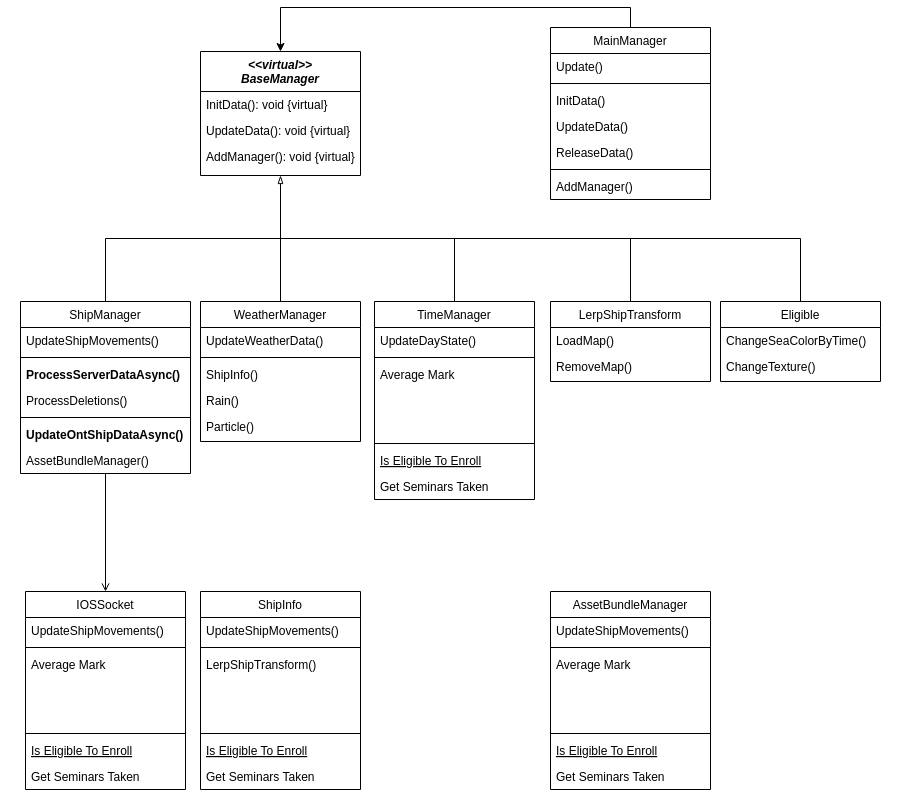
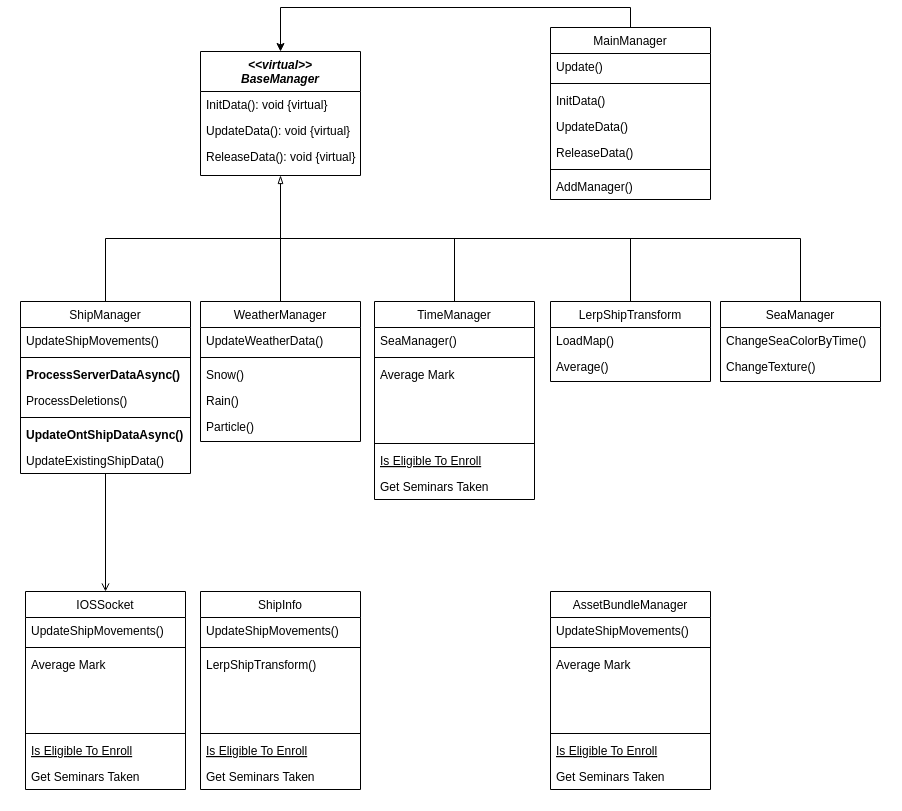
  <mxCell id="0" />
  <mxCell id="1" parent="0" />
  <mxCell id="2" style="edgeStyle=orthogonalEdgeStyle;rounded=0;orthogonalLoop=1;jettySize=auto;html=1;entryX=0.5;entryY=1;entryDx=0;entryDy=0;exitX=0.5;exitY=0;exitDx=0;exitDy=0;endArrow=blockThin;endFill=0;" edge="1" parent="1" source="4" target="25"><mxGeometry relative="1" as="geometry" /></mxCell>
  <mxCell id="3" style="edgeStyle=orthogonalEdgeStyle;rounded=0;orthogonalLoop=1;jettySize=auto;html=1;entryX=0.5;entryY=0;entryDx=0;entryDy=0;endArrow=open;" edge="1" parent="1" source="4" target="64"><mxGeometry relative="1" as="geometry" /></mxCell>
  <mxCell id="4" value="ShipManager" style="swimlane;fontStyle=0;align=center;verticalAlign=top;childLayout=stackLayout;horizontal=1;startSize=26;horizontalStack=0;resizeParent=1;resizeLast=0;collapsible=1;marginBottom=0;rounded=0;shadow=0;strokeWidth=1;" parent="1" vertex="1"><mxGeometry x="20" y="294" width="170" height="172" as="geometry"><mxRectangle x="130" y="380" width="160" height="26" as="alternateBounds" /></mxGeometry></mxCell>
  <mxCell id="5" value="UpdateShipMovements()" style="text;align=left;verticalAlign=top;spacingLeft=4;spacingRight=4;overflow=hidden;rotatable=0;points=[[0,0.5],[1,0.5]];portConstraint=eastwest;" parent="4" vertex="1"><mxGeometry y="26" width="170" height="26" as="geometry" /></mxCell>
  <mxCell id="6" value="" style="line;html=1;strokeWidth=1;align=left;verticalAlign=middle;spacingTop=-1;spacingLeft=3;spacingRight=3;rotatable=0;labelPosition=right;points=[];portConstraint=eastwest;" parent="4" vertex="1"><mxGeometry y="52" width="170" height="8" as="geometry" /></mxCell>
  <mxCell id="7" value="ProcessServerDataAsync()" style="text;align=left;verticalAlign=top;spacingLeft=4;spacingRight=4;overflow=hidden;rotatable=0;points=[[0,0.5],[1,0.5]];portConstraint=eastwest;rounded=0;shadow=0;html=0;fontStyle=1" parent="4" vertex="1"><mxGeometry y="60" width="170" height="26" as="geometry" /></mxCell>
  <mxCell id="8" value="ProcessDeletions()" style="text;align=left;verticalAlign=top;spacingLeft=4;spacingRight=4;overflow=hidden;rotatable=0;points=[[0,0.5],[1,0.5]];portConstraint=eastwest;rounded=0;shadow=0;html=0;" parent="4" vertex="1"><mxGeometry y="86" width="170" height="26" as="geometry" /></mxCell>
  <mxCell id="9" value="" style="line;html=1;strokeWidth=1;align=left;verticalAlign=middle;spacingTop=-1;spacingLeft=3;spacingRight=3;rotatable=0;labelPosition=right;points=[];portConstraint=eastwest;" parent="4" vertex="1"><mxGeometry y="112" width="170" height="8" as="geometry" /></mxCell>
  <mxCell id="10" value="UpdateOntShipDataAsync()" style="text;align=left;verticalAlign=top;spacingLeft=4;spacingRight=4;overflow=hidden;rotatable=0;points=[[0,0.5],[1,0.5]];portConstraint=eastwest;rounded=0;shadow=0;html=0;strokeColor=none;fontStyle=1" parent="4" vertex="1"><mxGeometry y="120" width="170" height="26" as="geometry" /></mxCell>
- <mxCell id="11" value="AssetBundleManager()" style="text;align=left;verticalAlign=top;spacingLeft=4;spacingRight=4;overflow=hidden;rotatable=0;points=[[0,0.5],[1,0.5]];portConstraint=eastwest;" parent="4" vertex="1"><mxGeometry y="146" width="170" height="26" as="geometry" /></mxCell>
+ <mxCell id="11" value="UpdateExistingShipData()" style="text;align=left;verticalAlign=top;spacingLeft=4;spacingRight=4;overflow=hidden;rotatable=0;points=[[0,0.5],[1,0.5]];portConstraint=eastwest;" parent="4" vertex="1"><mxGeometry y="146" width="170" height="26" as="geometry" /></mxCell>
  <mxCell id="12" value="ShipInfo" style="swimlane;fontStyle=0;align=center;verticalAlign=top;childLayout=stackLayout;horizontal=1;startSize=26;horizontalStack=0;resizeParent=1;resizeLast=0;collapsible=1;marginBottom=0;rounded=0;shadow=0;strokeWidth=1;" parent="1" vertex="1"><mxGeometry x="200" y="584" width="160" height="198" as="geometry"><mxRectangle x="370" y="600" width="160" height="26" as="alternateBounds" /></mxGeometry></mxCell>
  <mxCell id="13" value="UpdateShipMovements()" style="text;align=left;verticalAlign=top;spacingLeft=4;spacingRight=4;overflow=hidden;rotatable=0;points=[[0,0.5],[1,0.5]];portConstraint=eastwest;" parent="12" vertex="1"><mxGeometry y="26" width="160" height="26" as="geometry" /></mxCell>
  <mxCell id="14" value="" style="line;html=1;strokeWidth=1;align=left;verticalAlign=middle;spacingTop=-1;spacingLeft=3;spacingRight=3;rotatable=0;labelPosition=right;points=[];portConstraint=eastwest;" parent="12" vertex="1"><mxGeometry y="52" width="160" height="8" as="geometry" /></mxCell>
  <mxCell id="15" value="LerpShipTransform()" style="text;align=left;verticalAlign=top;spacingLeft=4;spacingRight=4;overflow=hidden;rotatable=0;points=[[0,0.5],[1,0.5]];portConstraint=eastwest;rounded=0;shadow=0;html=0;" parent="12" vertex="1"><mxGeometry y="60" width="160" height="26" as="geometry" /></mxCell>
  <mxCell id="16" style="text;align=left;verticalAlign=top;spacingLeft=4;spacingRight=4;overflow=hidden;rotatable=0;points=[[0,0.5],[1,0.5]];portConstraint=eastwest;rounded=0;shadow=0;html=0;" parent="12" vertex="1"><mxGeometry y="86" width="160" height="26" as="geometry" /></mxCell>
  <mxCell id="17" style="text;align=left;verticalAlign=top;spacingLeft=4;spacingRight=4;overflow=hidden;rotatable=0;points=[[0,0.5],[1,0.5]];portConstraint=eastwest;rounded=0;shadow=0;html=0;" parent="12" vertex="1"><mxGeometry y="112" width="160" height="26" as="geometry" /></mxCell>
  <mxCell id="18" value="" style="line;html=1;strokeWidth=1;align=left;verticalAlign=middle;spacingTop=-1;spacingLeft=3;spacingRight=3;rotatable=0;labelPosition=right;points=[];portConstraint=eastwest;" parent="12" vertex="1"><mxGeometry y="138" width="160" height="8" as="geometry" /></mxCell>
  <mxCell id="19" value="Is Eligible To Enroll" style="text;align=left;verticalAlign=top;spacingLeft=4;spacingRight=4;overflow=hidden;rotatable=0;points=[[0,0.5],[1,0.5]];portConstraint=eastwest;fontStyle=4" parent="12" vertex="1"><mxGeometry y="146" width="160" height="26" as="geometry" /></mxCell>
  <mxCell id="20" value="Get Seminars Taken" style="text;align=left;verticalAlign=top;spacingLeft=4;spacingRight=4;overflow=hidden;rotatable=0;points=[[0,0.5],[1,0.5]];portConstraint=eastwest;" parent="12" vertex="1"><mxGeometry y="172" width="160" height="26" as="geometry" /></mxCell>
  <mxCell id="21" style="edgeStyle=orthogonalEdgeStyle;rounded=0;orthogonalLoop=1;jettySize=auto;html=1;endArrow=none;startFill=0;exitX=0.5;exitY=0;exitDx=0;exitDy=0;" edge="1" parent="1" source="22"><mxGeometry relative="1" as="geometry"><mxPoint x="630" y="291" as="sourcePoint" /><mxPoint x="280" y="194" as="targetPoint" /><Array as="points"><mxPoint x="630" y="231" /><mxPoint x="280" y="231" /></Array></mxGeometry></mxCell>
  <mxCell id="22" value="LerpShipTransform" style="swimlane;fontStyle=0;align=center;verticalAlign=top;childLayout=stackLayout;horizontal=1;startSize=26;horizontalStack=0;resizeParent=1;resizeLast=0;collapsible=1;marginBottom=0;rounded=0;shadow=0;strokeWidth=1;" parent="1" vertex="1"><mxGeometry x="550" y="294" width="160" height="80" as="geometry"><mxRectangle x="130" y="380" width="160" height="26" as="alternateBounds" /></mxGeometry></mxCell>
  <mxCell id="23" value="LoadMap()&#10;" style="text;align=left;verticalAlign=top;spacingLeft=4;spacingRight=4;overflow=hidden;rotatable=0;points=[[0,0.5],[1,0.5]];portConstraint=eastwest;rounded=0;shadow=0;html=0;" parent="22" vertex="1"><mxGeometry y="26" width="160" height="26" as="geometry" /></mxCell>
- <mxCell id="24" value="RemoveMap()" style="text;align=left;verticalAlign=top;spacingLeft=4;spacingRight=4;overflow=hidden;rotatable=0;points=[[0,0.5],[1,0.5]];portConstraint=eastwest;rounded=0;shadow=0;html=0;" parent="22" vertex="1"><mxGeometry y="52" width="160" height="26" as="geometry" /></mxCell>
+ <mxCell id="24" value="Average()" style="text;align=left;verticalAlign=top;spacingLeft=4;spacingRight=4;overflow=hidden;rotatable=0;points=[[0,0.5],[1,0.5]];portConstraint=eastwest;rounded=0;shadow=0;html=0;" parent="22" vertex="1"><mxGeometry y="52" width="160" height="26" as="geometry" /></mxCell>
  <mxCell id="25" value="&lt;&lt;virtual&gt;&gt;&#10;BaseManager" style="swimlane;fontStyle=3;align=center;verticalAlign=top;childLayout=stackLayout;horizontal=1;startSize=40;horizontalStack=0;resizeParent=1;resizeLast=0;collapsible=1;marginBottom=0;rounded=0;shadow=0;strokeWidth=1;" parent="1" vertex="1"><mxGeometry x="200" y="44" width="160" height="124" as="geometry"><mxRectangle x="130" y="380" width="160" height="26" as="alternateBounds" /></mxGeometry></mxCell>
  <mxCell id="26" value="InitData(): void {virtual} " style="text;align=left;verticalAlign=top;spacingLeft=4;spacingRight=4;overflow=hidden;rotatable=0;points=[[0,0.5],[1,0.5]];portConstraint=eastwest;" parent="25" vertex="1"><mxGeometry y="40" width="160" height="26" as="geometry" /></mxCell>
  <mxCell id="27" value="UpdateData(): void {virtual}" style="text;align=left;verticalAlign=top;spacingLeft=4;spacingRight=4;overflow=hidden;rotatable=0;points=[[0,0.5],[1,0.5]];portConstraint=eastwest;rounded=0;shadow=0;html=0;" parent="25" vertex="1"><mxGeometry y="66" width="160" height="26" as="geometry" /></mxCell>
- <mxCell id="28" value="AddManager(): void {virtual}" style="text;align=left;verticalAlign=top;spacingLeft=4;spacingRight=4;overflow=hidden;rotatable=0;points=[[0,0.5],[1,0.5]];portConstraint=eastwest;" parent="25" vertex="1"><mxGeometry y="92" width="160" height="26" as="geometry" /></mxCell>
+ <mxCell id="28" value="ReleaseData(): void {virtual}" style="text;align=left;verticalAlign=top;spacingLeft=4;spacingRight=4;overflow=hidden;rotatable=0;points=[[0,0.5],[1,0.5]];portConstraint=eastwest;" parent="25" vertex="1"><mxGeometry y="92" width="160" height="26" as="geometry" /></mxCell>
  <mxCell id="29" style="edgeStyle=orthogonalEdgeStyle;rounded=0;orthogonalLoop=1;jettySize=auto;html=1;exitX=0.5;exitY=0;exitDx=0;exitDy=0;entryX=0.5;entryY=0;entryDx=0;entryDy=0;" edge="1" parent="1" source="30" target="25"><mxGeometry relative="1" as="geometry" /></mxCell>
  <mxCell id="30" value="MainManager" style="swimlane;fontStyle=0;align=center;verticalAlign=top;childLayout=stackLayout;horizontal=1;startSize=26;horizontalStack=0;resizeParent=1;resizeLast=0;collapsible=1;marginBottom=0;rounded=0;shadow=0;strokeWidth=1;" parent="1" vertex="1"><mxGeometry x="550" y="20" width="160" height="172" as="geometry"><mxRectangle x="130" y="380" width="160" height="26" as="alternateBounds" /></mxGeometry></mxCell>
  <mxCell id="31" value="Update()" style="text;align=left;verticalAlign=top;spacingLeft=4;spacingRight=4;overflow=hidden;rotatable=0;points=[[0,0.5],[1,0.5]];portConstraint=eastwest;" parent="30" vertex="1"><mxGeometry y="26" width="160" height="26" as="geometry" /></mxCell>
  <mxCell id="32" value="" style="line;html=1;strokeWidth=1;align=left;verticalAlign=middle;spacingTop=-1;spacingLeft=3;spacingRight=3;rotatable=0;labelPosition=right;points=[];portConstraint=eastwest;" parent="30" vertex="1"><mxGeometry y="52" width="160" height="8" as="geometry" /></mxCell>
  <mxCell id="33" value="InitData()" style="text;align=left;verticalAlign=top;spacingLeft=4;spacingRight=4;overflow=hidden;rotatable=0;points=[[0,0.5],[1,0.5]];portConstraint=eastwest;rounded=0;shadow=0;html=0;" parent="30" vertex="1"><mxGeometry y="60" width="160" height="26" as="geometry" /></mxCell>
  <mxCell id="34" value="UpdateData()" style="text;align=left;verticalAlign=top;spacingLeft=4;spacingRight=4;overflow=hidden;rotatable=0;points=[[0,0.5],[1,0.5]];portConstraint=eastwest;rounded=0;shadow=0;html=0;" parent="30" vertex="1"><mxGeometry y="86" width="160" height="26" as="geometry" /></mxCell>
  <mxCell id="35" value="ReleaseData()" style="text;align=left;verticalAlign=top;spacingLeft=4;spacingRight=4;overflow=hidden;rotatable=0;points=[[0,0.5],[1,0.5]];portConstraint=eastwest;rounded=0;shadow=0;html=0;" parent="30" vertex="1"><mxGeometry y="112" width="160" height="26" as="geometry" /></mxCell>
  <mxCell id="36" value="" style="line;html=1;strokeWidth=1;align=left;verticalAlign=middle;spacingTop=-1;spacingLeft=3;spacingRight=3;rotatable=0;labelPosition=right;points=[];portConstraint=eastwest;" parent="30" vertex="1"><mxGeometry y="138" width="160" height="8" as="geometry" /></mxCell>
  <mxCell id="37" value="AddManager()" style="text;align=left;verticalAlign=top;spacingLeft=4;spacingRight=4;overflow=hidden;rotatable=0;points=[[0,0.5],[1,0.5]];portConstraint=eastwest;" parent="30" vertex="1"><mxGeometry y="146" width="160" height="26" as="geometry" /></mxCell>
  <mxCell id="38" value="AssetBundleManager" style="swimlane;fontStyle=0;align=center;verticalAlign=top;childLayout=stackLayout;horizontal=1;startSize=26;horizontalStack=0;resizeParent=1;resizeLast=0;collapsible=1;marginBottom=0;rounded=0;shadow=0;strokeWidth=1;" parent="1" vertex="1"><mxGeometry x="550" y="584" width="160" height="198" as="geometry"><mxRectangle x="130" y="380" width="160" height="26" as="alternateBounds" /></mxGeometry></mxCell>
  <mxCell id="39" value="UpdateShipMovements()" style="text;align=left;verticalAlign=top;spacingLeft=4;spacingRight=4;overflow=hidden;rotatable=0;points=[[0,0.5],[1,0.5]];portConstraint=eastwest;" parent="38" vertex="1"><mxGeometry y="26" width="160" height="26" as="geometry" /></mxCell>
  <mxCell id="40" value="" style="line;html=1;strokeWidth=1;align=left;verticalAlign=middle;spacingTop=-1;spacingLeft=3;spacingRight=3;rotatable=0;labelPosition=right;points=[];portConstraint=eastwest;" parent="38" vertex="1"><mxGeometry y="52" width="160" height="8" as="geometry" /></mxCell>
  <mxCell id="41" value="Average Mark" style="text;align=left;verticalAlign=top;spacingLeft=4;spacingRight=4;overflow=hidden;rotatable=0;points=[[0,0.5],[1,0.5]];portConstraint=eastwest;rounded=0;shadow=0;html=0;" parent="38" vertex="1"><mxGeometry y="60" width="160" height="26" as="geometry" /></mxCell>
  <mxCell id="42" style="text;align=left;verticalAlign=top;spacingLeft=4;spacingRight=4;overflow=hidden;rotatable=0;points=[[0,0.5],[1,0.5]];portConstraint=eastwest;rounded=0;shadow=0;html=0;" parent="38" vertex="1"><mxGeometry y="86" width="160" height="26" as="geometry" /></mxCell>
  <mxCell id="43" style="text;align=left;verticalAlign=top;spacingLeft=4;spacingRight=4;overflow=hidden;rotatable=0;points=[[0,0.5],[1,0.5]];portConstraint=eastwest;rounded=0;shadow=0;html=0;" parent="38" vertex="1"><mxGeometry y="112" width="160" height="26" as="geometry" /></mxCell>
  <mxCell id="44" value="" style="line;html=1;strokeWidth=1;align=left;verticalAlign=middle;spacingTop=-1;spacingLeft=3;spacingRight=3;rotatable=0;labelPosition=right;points=[];portConstraint=eastwest;" parent="38" vertex="1"><mxGeometry y="138" width="160" height="8" as="geometry" /></mxCell>
  <mxCell id="45" value="Is Eligible To Enroll" style="text;align=left;verticalAlign=top;spacingLeft=4;spacingRight=4;overflow=hidden;rotatable=0;points=[[0,0.5],[1,0.5]];portConstraint=eastwest;fontStyle=4" parent="38" vertex="1"><mxGeometry y="146" width="160" height="26" as="geometry" /></mxCell>
  <mxCell id="46" value="Get Seminars Taken" style="text;align=left;verticalAlign=top;spacingLeft=4;spacingRight=4;overflow=hidden;rotatable=0;points=[[0,0.5],[1,0.5]];portConstraint=eastwest;" parent="38" vertex="1"><mxGeometry y="172" width="160" height="26" as="geometry" /></mxCell>
  <mxCell id="47" style="edgeStyle=orthogonalEdgeStyle;rounded=0;orthogonalLoop=1;jettySize=auto;html=1;endArrow=none;startFill=0;" edge="1" parent="1" source="48"><mxGeometry relative="1" as="geometry"><mxPoint x="280" y="224" as="targetPoint" /></mxGeometry></mxCell>
  <mxCell id="48" value="WeatherManager" style="swimlane;fontStyle=0;align=center;verticalAlign=top;childLayout=stackLayout;horizontal=1;startSize=26;horizontalStack=0;resizeParent=1;resizeLast=0;collapsible=1;marginBottom=0;rounded=0;shadow=0;strokeWidth=1;" parent="1" vertex="1"><mxGeometry x="200" y="294" width="160" height="140" as="geometry"><mxRectangle x="130" y="380" width="160" height="26" as="alternateBounds" /></mxGeometry></mxCell>
  <mxCell id="49" value="UpdateWeatherData()" style="text;align=left;verticalAlign=top;spacingLeft=4;spacingRight=4;overflow=hidden;rotatable=0;points=[[0,0.5],[1,0.5]];portConstraint=eastwest;" parent="48" vertex="1"><mxGeometry y="26" width="160" height="26" as="geometry" /></mxCell>
  <mxCell id="50" value="" style="line;html=1;strokeWidth=1;align=left;verticalAlign=middle;spacingTop=-1;spacingLeft=3;spacingRight=3;rotatable=0;labelPosition=right;points=[];portConstraint=eastwest;" parent="48" vertex="1"><mxGeometry y="52" width="160" height="8" as="geometry" /></mxCell>
- <mxCell id="51" value="ShipInfo()" style="text;align=left;verticalAlign=top;spacingLeft=4;spacingRight=4;overflow=hidden;rotatable=0;points=[[0,0.5],[1,0.5]];portConstraint=eastwest;rounded=0;shadow=0;html=0;" parent="48" vertex="1"><mxGeometry y="60" width="160" height="26" as="geometry" /></mxCell>
+ <mxCell id="51" value="Snow()" style="text;align=left;verticalAlign=top;spacingLeft=4;spacingRight=4;overflow=hidden;rotatable=0;points=[[0,0.5],[1,0.5]];portConstraint=eastwest;rounded=0;shadow=0;html=0;" parent="48" vertex="1"><mxGeometry y="60" width="160" height="26" as="geometry" /></mxCell>
  <mxCell id="52" value="Rain()" style="text;align=left;verticalAlign=top;spacingLeft=4;spacingRight=4;overflow=hidden;rotatable=0;points=[[0,0.5],[1,0.5]];portConstraint=eastwest;rounded=0;shadow=0;html=0;" parent="48" vertex="1"><mxGeometry y="86" width="160" height="26" as="geometry" /></mxCell>
  <mxCell id="53" value="Particle()" style="text;align=left;verticalAlign=top;spacingLeft=4;spacingRight=4;overflow=hidden;rotatable=0;points=[[0,0.5],[1,0.5]];portConstraint=eastwest;rounded=0;shadow=0;html=0;" parent="48" vertex="1"><mxGeometry y="112" width="160" height="26" as="geometry" /></mxCell>
  <mxCell id="54" style="edgeStyle=orthogonalEdgeStyle;rounded=0;orthogonalLoop=1;jettySize=auto;html=1;exitX=0.5;exitY=0;exitDx=0;exitDy=0;endArrow=none;startFill=0;" edge="1" parent="1" source="55"><mxGeometry relative="1" as="geometry"><mxPoint x="280" y="231" as="targetPoint" /><mxPoint x="454" y="291" as="sourcePoint" /><Array as="points"><mxPoint x="454" y="231" /></Array></mxGeometry></mxCell>
  <mxCell id="55" value="TimeManager" style="swimlane;fontStyle=0;align=center;verticalAlign=top;childLayout=stackLayout;horizontal=1;startSize=26;horizontalStack=0;resizeParent=1;resizeLast=0;collapsible=1;marginBottom=0;rounded=0;shadow=0;strokeWidth=1;" parent="1" vertex="1"><mxGeometry x="374" y="294" width="160" height="198" as="geometry"><mxRectangle x="130" y="380" width="160" height="26" as="alternateBounds" /></mxGeometry></mxCell>
- <mxCell id="56" value="UpdateDayState()" style="text;align=left;verticalAlign=top;spacingLeft=4;spacingRight=4;overflow=hidden;rotatable=0;points=[[0,0.5],[1,0.5]];portConstraint=eastwest;" parent="55" vertex="1"><mxGeometry y="26" width="160" height="26" as="geometry" /></mxCell>
+ <mxCell id="56" value="SeaManager()" style="text;align=left;verticalAlign=top;spacingLeft=4;spacingRight=4;overflow=hidden;rotatable=0;points=[[0,0.5],[1,0.5]];portConstraint=eastwest;" parent="55" vertex="1"><mxGeometry y="26" width="160" height="26" as="geometry" /></mxCell>
  <mxCell id="57" value="" style="line;html=1;strokeWidth=1;align=left;verticalAlign=middle;spacingTop=-1;spacingLeft=3;spacingRight=3;rotatable=0;labelPosition=right;points=[];portConstraint=eastwest;" parent="55" vertex="1"><mxGeometry y="52" width="160" height="8" as="geometry" /></mxCell>
  <mxCell id="58" value="Average Mark" style="text;align=left;verticalAlign=top;spacingLeft=4;spacingRight=4;overflow=hidden;rotatable=0;points=[[0,0.5],[1,0.5]];portConstraint=eastwest;rounded=0;shadow=0;html=0;" parent="55" vertex="1"><mxGeometry y="60" width="160" height="26" as="geometry" /></mxCell>
  <mxCell id="59" style="text;align=left;verticalAlign=top;spacingLeft=4;spacingRight=4;overflow=hidden;rotatable=0;points=[[0,0.5],[1,0.5]];portConstraint=eastwest;rounded=0;shadow=0;html=0;" parent="55" vertex="1"><mxGeometry y="86" width="160" height="26" as="geometry" /></mxCell>
  <mxCell id="60" style="text;align=left;verticalAlign=top;spacingLeft=4;spacingRight=4;overflow=hidden;rotatable=0;points=[[0,0.5],[1,0.5]];portConstraint=eastwest;rounded=0;shadow=0;html=0;" parent="55" vertex="1"><mxGeometry y="112" width="160" height="26" as="geometry" /></mxCell>
  <mxCell id="61" value="" style="line;html=1;strokeWidth=1;align=left;verticalAlign=middle;spacingTop=-1;spacingLeft=3;spacingRight=3;rotatable=0;labelPosition=right;points=[];portConstraint=eastwest;" parent="55" vertex="1"><mxGeometry y="138" width="160" height="8" as="geometry" /></mxCell>
  <mxCell id="62" value="Is Eligible To Enroll" style="text;align=left;verticalAlign=top;spacingLeft=4;spacingRight=4;overflow=hidden;rotatable=0;points=[[0,0.5],[1,0.5]];portConstraint=eastwest;fontStyle=4" parent="55" vertex="1"><mxGeometry y="146" width="160" height="26" as="geometry" /></mxCell>
  <mxCell id="63" value="Get Seminars Taken" style="text;align=left;verticalAlign=top;spacingLeft=4;spacingRight=4;overflow=hidden;rotatable=0;points=[[0,0.5],[1,0.5]];portConstraint=eastwest;" parent="55" vertex="1"><mxGeometry y="172" width="160" height="26" as="geometry" /></mxCell>
  <mxCell id="64" value="IOSSocket" style="swimlane;fontStyle=0;align=center;verticalAlign=top;childLayout=stackLayout;horizontal=1;startSize=26;horizontalStack=0;resizeParent=1;resizeLast=0;collapsible=1;marginBottom=0;rounded=0;shadow=0;strokeWidth=1;" parent="1" vertex="1"><mxGeometry x="25" y="584" width="160" height="198" as="geometry"><mxRectangle x="130" y="380" width="160" height="26" as="alternateBounds" /></mxGeometry></mxCell>
  <mxCell id="65" value="UpdateShipMovements()" style="text;align=left;verticalAlign=top;spacingLeft=4;spacingRight=4;overflow=hidden;rotatable=0;points=[[0,0.5],[1,0.5]];portConstraint=eastwest;" parent="64" vertex="1"><mxGeometry y="26" width="160" height="26" as="geometry" /></mxCell>
  <mxCell id="66" value="" style="line;html=1;strokeWidth=1;align=left;verticalAlign=middle;spacingTop=-1;spacingLeft=3;spacingRight=3;rotatable=0;labelPosition=right;points=[];portConstraint=eastwest;" parent="64" vertex="1"><mxGeometry y="52" width="160" height="8" as="geometry" /></mxCell>
  <mxCell id="67" value="Average Mark" style="text;align=left;verticalAlign=top;spacingLeft=4;spacingRight=4;overflow=hidden;rotatable=0;points=[[0,0.5],[1,0.5]];portConstraint=eastwest;rounded=0;shadow=0;html=0;" parent="64" vertex="1"><mxGeometry y="60" width="160" height="26" as="geometry" /></mxCell>
  <mxCell id="68" style="text;align=left;verticalAlign=top;spacingLeft=4;spacingRight=4;overflow=hidden;rotatable=0;points=[[0,0.5],[1,0.5]];portConstraint=eastwest;rounded=0;shadow=0;html=0;" parent="64" vertex="1"><mxGeometry y="86" width="160" height="26" as="geometry" /></mxCell>
  <mxCell id="69" style="text;align=left;verticalAlign=top;spacingLeft=4;spacingRight=4;overflow=hidden;rotatable=0;points=[[0,0.5],[1,0.5]];portConstraint=eastwest;rounded=0;shadow=0;html=0;" parent="64" vertex="1"><mxGeometry y="112" width="160" height="26" as="geometry" /></mxCell>
  <mxCell id="70" value="" style="line;html=1;strokeWidth=1;align=left;verticalAlign=middle;spacingTop=-1;spacingLeft=3;spacingRight=3;rotatable=0;labelPosition=right;points=[];portConstraint=eastwest;" parent="64" vertex="1"><mxGeometry y="138" width="160" height="8" as="geometry" /></mxCell>
  <mxCell id="71" value="Is Eligible To Enroll" style="text;align=left;verticalAlign=top;spacingLeft=4;spacingRight=4;overflow=hidden;rotatable=0;points=[[0,0.5],[1,0.5]];portConstraint=eastwest;fontStyle=4" parent="64" vertex="1"><mxGeometry y="146" width="160" height="26" as="geometry" /></mxCell>
  <mxCell id="72" value="Get Seminars Taken" style="text;align=left;verticalAlign=top;spacingLeft=4;spacingRight=4;overflow=hidden;rotatable=0;points=[[0,0.5],[1,0.5]];portConstraint=eastwest;" parent="64" vertex="1"><mxGeometry y="172" width="160" height="26" as="geometry" /></mxCell>
  <mxCell id="73" style="edgeStyle=orthogonalEdgeStyle;rounded=0;orthogonalLoop=1;jettySize=auto;html=1;endArrow=none;startFill=0;exitX=0.5;exitY=0;exitDx=0;exitDy=0;" edge="1" parent="1" source="74"><mxGeometry relative="1" as="geometry"><mxPoint x="800" y="291" as="sourcePoint" /><mxPoint x="280" y="184" as="targetPoint" /><Array as="points"><mxPoint x="800" y="231" /><mxPoint x="280" y="231" /></Array></mxGeometry></mxCell>
- <mxCell id="74" value="Eligible" style="swimlane;fontStyle=0;align=center;verticalAlign=top;childLayout=stackLayout;horizontal=1;startSize=26;horizontalStack=0;resizeParent=1;resizeLast=0;collapsible=1;marginBottom=0;rounded=0;shadow=0;strokeWidth=1;" vertex="1" parent="1"><mxGeometry x="720" y="294" width="160" height="80" as="geometry"><mxRectangle x="130" y="380" width="160" height="26" as="alternateBounds" /></mxGeometry></mxCell>
+ <mxCell id="74" value="SeaManager" style="swimlane;fontStyle=0;align=center;verticalAlign=top;childLayout=stackLayout;horizontal=1;startSize=26;horizontalStack=0;resizeParent=1;resizeLast=0;collapsible=1;marginBottom=0;rounded=0;shadow=0;strokeWidth=1;" vertex="1" parent="1"><mxGeometry x="720" y="294" width="160" height="80" as="geometry"><mxRectangle x="130" y="380" width="160" height="26" as="alternateBounds" /></mxGeometry></mxCell>
  <mxCell id="75" value="ChangeSeaColorByTime()" style="text;align=left;verticalAlign=top;spacingLeft=4;spacingRight=4;overflow=hidden;rotatable=0;points=[[0,0.5],[1,0.5]];portConstraint=eastwest;" vertex="1" parent="74"><mxGeometry y="26" width="160" height="26" as="geometry" /></mxCell>
  <mxCell id="76" value="ChangeTexture()" style="text;align=left;verticalAlign=top;spacingLeft=4;spacingRight=4;overflow=hidden;rotatable=0;points=[[0,0.5],[1,0.5]];portConstraint=eastwest;rounded=0;shadow=0;html=0;" vertex="1" parent="74"><mxGeometry y="52" width="160" height="26" as="geometry" /></mxCell>
